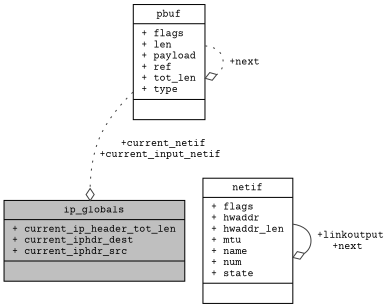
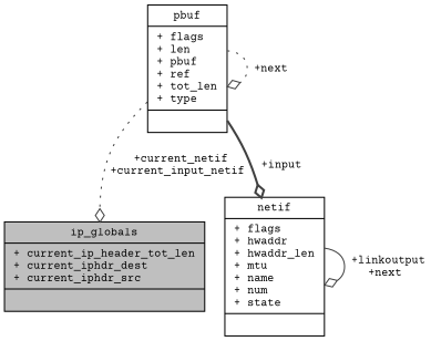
  digraph {
    fontname="Courier Prime"
    node [color=black fillcolor=white fontname="Courier Prime" fontsize=10 shape=record style=filled]
    edge [arrowhead=odiamond color=grey25 fontname="Courier Prime" fontsize=10 labelfontname=Helvetica labelfontsize=10 style=dotted]
    n1 [fillcolor=grey75 fontcolor=black height=0.2 label="{ip_globals\n|+ current_ip_header_tot_len\l+ current_iphdr_dest\l+ current_iphdr_src\l|}" width=0.4]
    n2 [height=0.2 label="{netif\n|+ flags\l+ hwaddr\l+ hwaddr_len\l+ mtu\l+ name\l+ num\l+ state\l|}" width=0.4]
-   n3 [height=0.2 label="{pbuf\n|+ flags\l+ len\l+ payload\l+ ref\l+ tot_len\l+ type\l|}" width=0.4]
+   n3 [height=0.2 label="{pbuf\n|+ flags\l+ len\l+ pbuf\l+ ref\l+ tot_len\l+ type\l|}" width=0.4]
    n2 -> n2 [label=" +linkoutput\n+next" style=solid]
    n3 -> n1 [label=" +current_netif\n+current_input_netif"]
+   n3 -> n2 [label=" +input" style=bold]
    n3 -> n3 [label=" +next"]
  }
